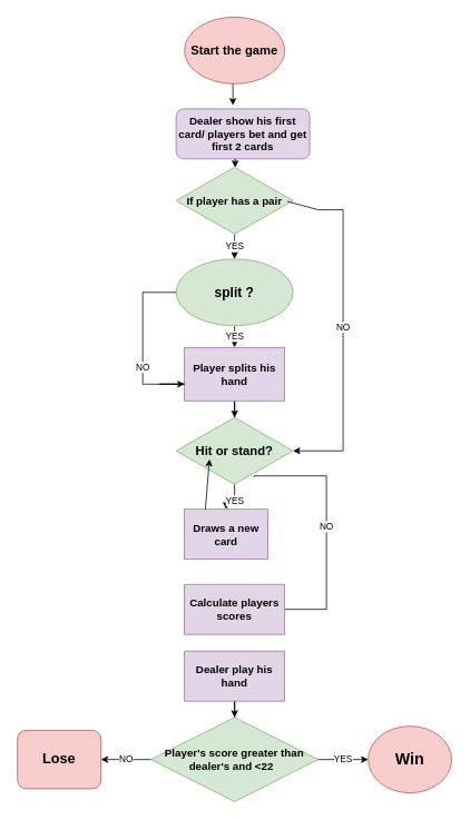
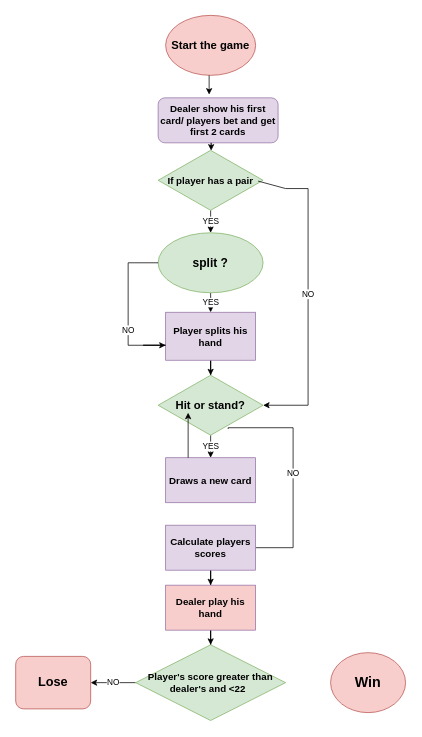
  <mxCell id="0" />
  <mxCell id="1" parent="0" />
  <mxCell id="2" value="Start the game" style="ellipse;whiteSpace=wrap;html=1;fillColor=#f8cecc;strokeColor=#b85450;fontSize=15;fontStyle=1" parent="1" vertex="1"><mxGeometry x="220" y="20" width="120" height="80" as="geometry" /></mxCell>
  <mxCell id="3" value="" style="endArrow=classic;html=1;rounded=0;entryX=0.425;entryY=-0.072;entryDx=0;entryDy=0;entryPerimeter=0;" parent="1" edge="1" target="5"><mxGeometry width="50" height="50" relative="1" as="geometry"><mxPoint x="278" y="100" as="sourcePoint" /><mxPoint x="280" y="0" as="targetPoint" /><Array as="points" /></mxGeometry></mxCell>
  <mxCell id="4" value="" style="edgeStyle=orthogonalEdgeStyle;rounded=0;orthogonalLoop=1;jettySize=auto;html=1;exitX=0.442;exitY=1.106;exitDx=0;exitDy=0;exitPerimeter=0;" parent="1" source="5" edge="1" target="7"><mxGeometry relative="1" as="geometry"><mxPoint x="280" y="100" as="targetPoint" /><Array as="points"><mxPoint x="280" y="180" /><mxPoint x="280" y="180" /></Array></mxGeometry></mxCell>
  <mxCell id="5" value="Dealer show his first card/ players bet and get first 2 cards" style="rounded=1;whiteSpace=wrap;html=1;fillColor=#e1d5e7;strokeColor=#9673a6;fontSize=13;fontStyle=1" parent="1" vertex="1"><mxGeometry x="210" y="130" width="160" height="60" as="geometry" /></mxCell>
  <mxCell id="6" value="YES" style="edgeStyle=orthogonalEdgeStyle;rounded=0;orthogonalLoop=1;jettySize=auto;html=1;" parent="1" source="7" target="9" edge="1"><mxGeometry relative="1" as="geometry" /></mxCell>
  <mxCell id="7" value="If player has a pair" style="rhombus;whiteSpace=wrap;html=1;fillColor=#d5e8d4;strokeColor=#82b366;fontSize=13;fontStyle=1" parent="1" vertex="1"><mxGeometry x="210" y="200" width="140" height="80" as="geometry" /></mxCell>
  <mxCell id="8" value="YES" style="edgeStyle=orthogonalEdgeStyle;rounded=0;orthogonalLoop=1;jettySize=auto;html=1;" parent="1" source="9" target="13" edge="1"><mxGeometry relative="1" as="geometry" /></mxCell>
  <mxCell id="9" value="split ?" style="ellipse;whiteSpace=wrap;html=1;fillColor=#d5e8d4;strokeColor=#82b366;fontSize=16;fontStyle=1;" parent="1" vertex="1"><mxGeometry x="210" y="310" width="140" height="80" as="geometry" /></mxCell>
  <mxCell id="10" value="" style="edgeStyle=orthogonalEdgeStyle;rounded=0;orthogonalLoop=1;jettySize=auto;html=1;" parent="1" source="13" target="12" edge="1"><mxGeometry relative="1" as="geometry" /></mxCell>
  <mxCell id="11" value="YES" style="edgeStyle=orthogonalEdgeStyle;rounded=0;orthogonalLoop=1;jettySize=auto;html=1;entryX=0.5;entryY=0;entryDx=0;entryDy=0;" parent="1" source="12" target="16" edge="1"><mxGeometry relative="1" as="geometry" /></mxCell>
  <mxCell id="12" value="Hit or stand?" style="rhombus;whiteSpace=wrap;html=1;fontSize=15;fillColor=#d5e8d4;strokeColor=#82b366;fontStyle=1" parent="1" vertex="1"><mxGeometry x="210" y="500" width="140" height="80" as="geometry" /></mxCell>
  <mxCell id="13" value="Player splits his hand" style="whiteSpace=wrap;html=1;fontSize=13;fillColor=#e1d5e7;strokeColor=#9673a6;fontStyle=1" parent="1" vertex="1"><mxGeometry x="220" y="416" width="120" height="64" as="geometry" /></mxCell>
  <mxCell id="14" value="NO" style="endArrow=classic;html=1;rounded=0;exitX=0;exitY=0.5;exitDx=0;exitDy=0;" parent="1" source="9" edge="1"><mxGeometry width="50" height="50" relative="1" as="geometry"><mxPoint x="150" y="250" as="sourcePoint" /><mxPoint x="220" y="460" as="targetPoint" /><Array as="points"><mxPoint x="170" y="350" /><mxPoint x="170" y="460" /><mxPoint x="220" y="460" /><mxPoint x="190" y="460" /></Array></mxGeometry></mxCell>
  <mxCell id="15" value="NO" style="edgeStyle=orthogonalEdgeStyle;rounded=0;orthogonalLoop=1;jettySize=auto;html=1;exitX=0.667;exitY=0.896;exitDx=0;exitDy=0;exitPerimeter=0;endArrow=none;" parent="1" source="12" target="19" edge="1"><mxGeometry relative="1" as="geometry"><Array as="points"><mxPoint x="303" y="570" /><mxPoint x="390" y="570" /><mxPoint x="390" y="730" /></Array></mxGeometry></mxCell>
- <mxCell id="16" value="Draws a new card" style="whiteSpace=wrap;html=1;fontSize=13;fillColor=#e1d5e7;strokeColor=#9673a6;fontStyle=1" parent="1" vertex="1"><mxGeometry x="220" y="610" width="100" height="60" as="geometry" /></mxCell>
+ <mxCell id="16" value="Draws a new card" style="whiteSpace=wrap;html=1;fontSize=13;fillColor=#e1d5e7;strokeColor=#9673a6;fontStyle=1" parent="1" vertex="1"><mxGeometry x="220" y="610" width="120" height="60" as="geometry" /></mxCell>
  <mxCell id="17" value="" style="endArrow=classic;html=1;rounded=0;exitX=0.25;exitY=0;exitDx=0;exitDy=0;" parent="1" source="16" edge="1"><mxGeometry width="50" height="50" relative="1" as="geometry"><mxPoint x="270" y="550" as="sourcePoint" /><mxPoint x="250" y="550" as="targetPoint" /><Array as="points" /></mxGeometry></mxCell>
+ <mxCell id="18" value="" style="edgeStyle=orthogonalEdgeStyle;rounded=0;orthogonalLoop=1;jettySize=auto;html=1;" parent="1" source="19" target="21" edge="1"><mxGeometry relative="1" as="geometry" /></mxCell>
  <mxCell id="19" value="Calculate players scores" style="whiteSpace=wrap;html=1;fontSize=13;fillColor=#e1d5e7;strokeColor=#9673a6;fontStyle=1" parent="1" vertex="1"><mxGeometry x="220" y="700" width="120" height="60" as="geometry" /></mxCell>
  <mxCell id="20" value="" style="edgeStyle=orthogonalEdgeStyle;rounded=0;orthogonalLoop=1;jettySize=auto;html=1;" parent="1" source="21" target="24" edge="1"><mxGeometry relative="1" as="geometry" /></mxCell>
- <mxCell id="21" value="Dealer play his hand" style="whiteSpace=wrap;html=1;fontSize=13;fillColor=#e1d5e7;strokeColor=#9673a6;fontStyle=1" parent="1" vertex="1"><mxGeometry x="220" y="780" width="120" height="60" as="geometry" /></mxCell>
+ <mxCell id="21" value="Dealer play his hand" style="whiteSpace=wrap;html=1;fontSize=13;fillColor=#f8cecc;strokeColor=#9673a6;fontStyle=1;" parent="1" vertex="1"><mxGeometry x="220" y="780" width="120" height="60" as="geometry" /></mxCell>
  <mxCell id="22" value="NO" style="edgeStyle=orthogonalEdgeStyle;rounded=0;orthogonalLoop=1;jettySize=auto;html=1;" parent="1" source="24" target="25" edge="1"><mxGeometry relative="1" as="geometry" /></mxCell>
- <mxCell id="23" value="YES" style="edgeStyle=orthogonalEdgeStyle;rounded=0;orthogonalLoop=1;jettySize=auto;html=1;" parent="1" source="24" target="26" edge="1"><mxGeometry relative="1" as="geometry" /></mxCell>
  <mxCell id="24" value="Player's score greater than dealer's and &amp;lt;22&amp;nbsp;&amp;nbsp;" style="rhombus;whiteSpace=wrap;html=1;fontSize=13;fillColor=#d5e8d4;strokeColor=#82b366;fontStyle=1" parent="1" vertex="1"><mxGeometry x="180" y="859.5" width="200" height="101" as="geometry" /></mxCell>
  <mxCell id="25" value="Lose" style="whiteSpace=wrap;html=1;fillColor=#f8cecc;strokeColor=#b85450;fontStyle=1;fontSize=17;rounded=1;" parent="1" vertex="1"><mxGeometry x="20" y="875" width="100" height="70" as="geometry" /></mxCell>
  <mxCell id="26" value="Win" style="ellipse;whiteSpace=wrap;html=1;fillColor=#f8cecc;strokeColor=#b85450;fontStyle=1;fontSize=19;" parent="1" vertex="1"><mxGeometry x="440" y="870" width="100" height="80" as="geometry" /></mxCell>
  <mxCell id="27" value="NO" style="endArrow=classic;html=1;rounded=0;entryX=1;entryY=0.5;entryDx=0;entryDy=0;exitX=0.952;exitY=0.513;exitDx=0;exitDy=0;exitPerimeter=0;" parent="1" source="7" target="12" edge="1"><mxGeometry width="50" height="50" relative="1" as="geometry"><mxPoint x="410" y="140" as="sourcePoint" /><mxPoint x="410" y="470" as="targetPoint" /><Array as="points"><mxPoint x="380" y="251" /><mxPoint x="410" y="251" /><mxPoint x="410" y="540" /></Array></mxGeometry></mxCell>
